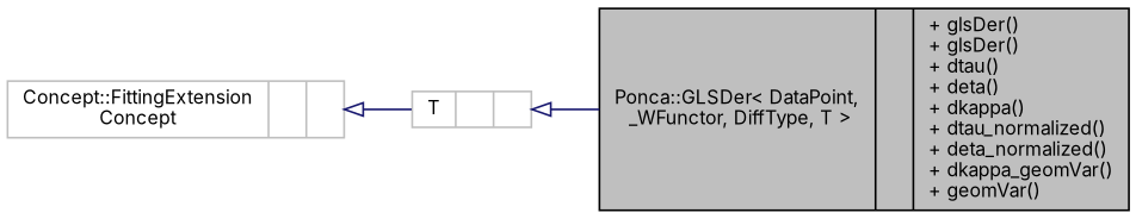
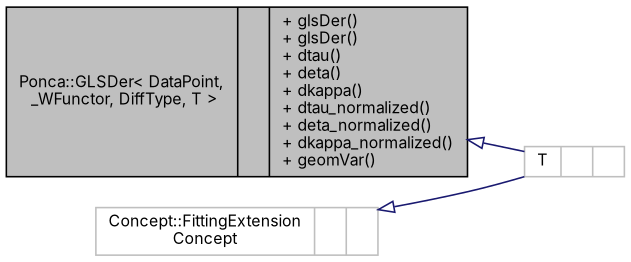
  digraph {
    fontname=Inter
    rankdir=LR
    node [color=grey75 fontname=Inter fontsize=10 shape=record]
    edge [arrowtail=onormal color=midnightblue dir=back fontname=Inter fontsize=10 labelfontname=Helvetica labelfontsize=10 style=solid]
-   n1 [color=black fillcolor=grey75 fontcolor=black height=0.2 label="{Ponca::GLSDer\< DataPoint,\l _WFunctor, DiffType, T \>\n||+ glsDer()\l+ glsDer()\l+ dtau()\l+ deta()\l+ dkappa()\l+ dtau_normalized()\l+ deta_normalized()\l+ dkappa_geomVar()\l+ geomVar()\l}" style=filled width=0.4]
+   n1 [color=black fillcolor=grey75 fontcolor=black height=0.2 label="{Ponca::GLSDer\< DataPoint,\l _WFunctor, DiffType, T \>\n||+ glsDer()\l+ glsDer()\l+ dtau()\l+ deta()\l+ dkappa()\l+ dtau_normalized()\l+ deta_normalized()\l+ dkappa_normalized()\l+ geomVar()\l}" style=filled width=0.4]
    n2 [height=0.2 label="{Concept::FittingExtension\lConcept\n||}" width=0.4]
    n3 [height=0.2 label="{T\n||}" width=0.4]
    n2 -> n3
-   n3 -> n1
+   n1 -> n3
  }
